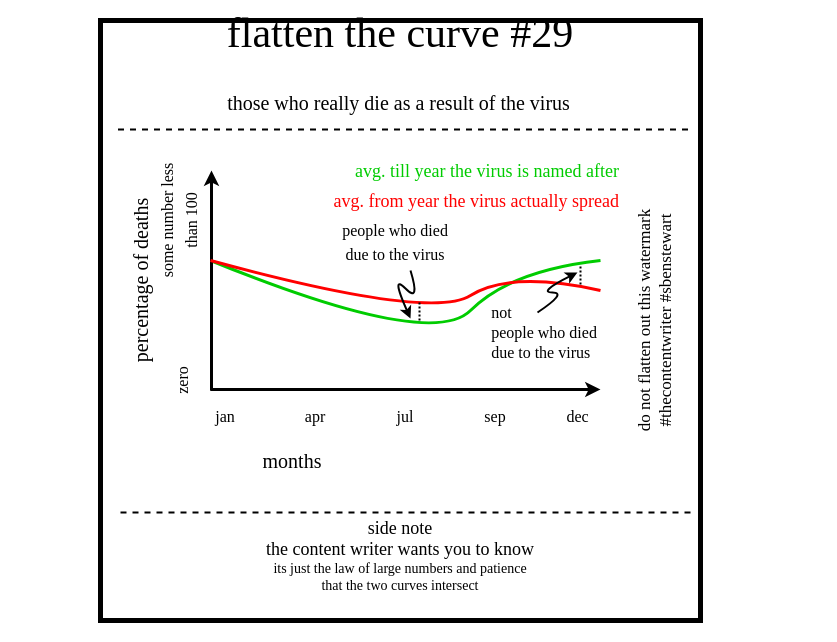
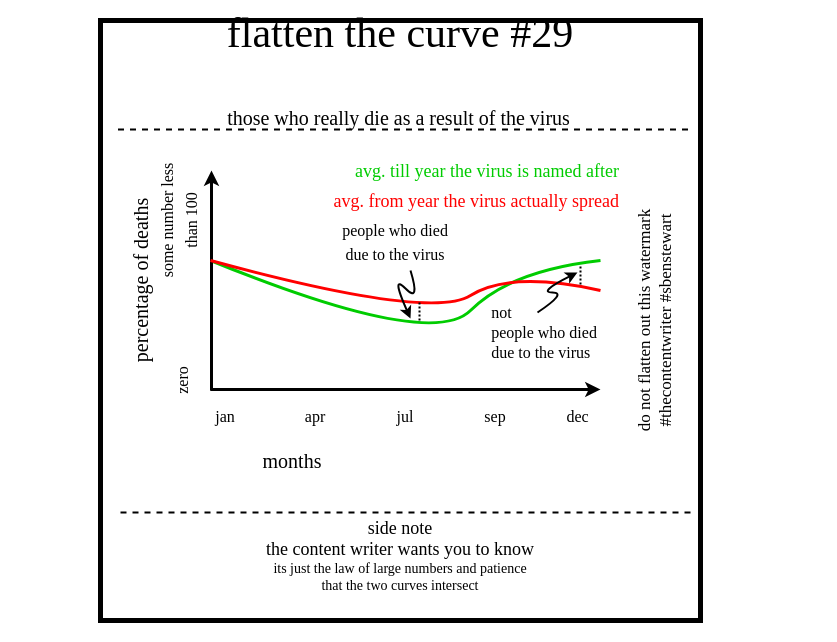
  <mxCell id="0" />
  <mxCell id="1" parent="0" />
  <mxCell id="2" value="" style="whiteSpace=wrap;html=1;aspect=fixed;strokeWidth=5;fillColor=none;fontFamily=xkcd;" parent="1" vertex="1"><mxGeometry x="100" y="20" width="600" height="600" as="geometry" /></mxCell>
  <mxCell id="3" value="&lt;font&gt;&lt;font style=&quot;font-size: 42px&quot;&gt;flatten the curve #29&lt;/font&gt;&lt;br&gt;&lt;/font&gt;" style="text;html=1;strokeColor=none;fillColor=none;align=center;verticalAlign=middle;whiteSpace=wrap;rounded=0;fontFamily=xkcd;" parent="1" vertex="1"><mxGeometry x="115" y="23" width="570" height="20" as="geometry" /></mxCell>
- <mxCell id="4" value="&lt;font&gt;&lt;span style=&quot;font-size: 20px&quot;&gt;those who really die as a result of the virus&lt;/span&gt;&lt;br&gt;&lt;/font&gt;" style="text;html=1;strokeColor=none;fillColor=none;align=center;verticalAlign=middle;whiteSpace=wrap;rounded=0;fontFamily=xkcd;" parent="1" vertex="1"><mxGeometry x="139.25" y="92" width="518.5" height="20" as="geometry" /></mxCell>
+ <mxCell id="4" value="&lt;font&gt;&lt;span style=&quot;font-size: 20px&quot;&gt;those who really die as a result of the virus&lt;/span&gt;&lt;br&gt;&lt;/font&gt;" style="text;html=1;strokeColor=none;fillColor=none;align=center;verticalAlign=middle;whiteSpace=wrap;rounded=0;fontFamily=xkcd;" parent="1" vertex="1"><mxGeometry x="139.25" y="107" width="518.5" height="20" as="geometry" /></mxCell>
  <mxCell id="5" value="" style="endArrow=none;dashed=1;html=1;strokeWidth=2;" parent="1" edge="1"><mxGeometry width="50" height="50" relative="1" as="geometry"><mxPoint x="687.5" y="129" as="sourcePoint" /><mxPoint x="112.5" y="129" as="targetPoint" /></mxGeometry></mxCell>
  <mxCell id="6" value="" style="endArrow=none;dashed=1;html=1;strokeWidth=2;" parent="1" edge="1"><mxGeometry width="50" height="50" relative="1" as="geometry"><mxPoint x="690" y="512" as="sourcePoint" /><mxPoint x="115" y="512" as="targetPoint" /></mxGeometry></mxCell>
  <mxCell id="7" value="&lt;font style=&quot;font-size: 14px&quot;&gt;&lt;span style=&quot;font-size: 18px&quot;&gt;side note&lt;br&gt;the content writer wants you to know&lt;br&gt;&lt;/span&gt;its just the law of large numbers and patience&lt;br&gt;that the two curves intersect&lt;br&gt;&lt;br&gt;&lt;/font&gt;" style="text;html=1;strokeColor=none;fillColor=none;align=center;verticalAlign=middle;whiteSpace=wrap;rounded=0;fontFamily=xkcd;" parent="1" vertex="1"><mxGeometry x="100" y="524" width="600" height="80" as="geometry" /></mxCell>
  <mxCell id="8" style="edgeStyle=orthogonalEdgeStyle;rounded=0;orthogonalLoop=1;jettySize=auto;html=1;exitX=0.5;exitY=1;exitDx=0;exitDy=0;strokeWidth=2;" parent="1" edge="1"><mxGeometry relative="1" as="geometry"><mxPoint x="551" y="381" as="sourcePoint" /><mxPoint x="551" y="381" as="targetPoint" /></mxGeometry></mxCell>
  <mxCell id="9" value="&lt;font style=&quot;font-size: 17px&quot;&gt;&lt;font style=&quot;font-size: 17px&quot;&gt;do not flatten out this watermark&lt;br&gt;&lt;/font&gt;#thecontentwriter #sbenstewart&lt;br&gt;&lt;/font&gt;" style="text;html=1;strokeColor=none;fillColor=none;align=center;verticalAlign=middle;whiteSpace=wrap;rounded=0;rotation=-90;fontFamily=xkcd;" parent="1" vertex="1"><mxGeometry x="495" y="310" width="320" height="20" as="geometry" /></mxCell>
  <mxCell id="10" value="percentage of deaths" style="text;html=1;strokeColor=none;fillColor=none;align=center;verticalAlign=middle;whiteSpace=wrap;rounded=0;fontFamily=xkcd;rotation=-90;fontSize=20;" parent="1" vertex="1"><mxGeometry x="20" y="270" width="240" height="20" as="geometry" /></mxCell>
  <mxCell id="11" value="&lt;font style=&quot;font-size: 20px&quot;&gt;months&lt;/font&gt;" style="text;html=1;strokeColor=none;fillColor=none;align=center;verticalAlign=middle;whiteSpace=wrap;rounded=0;fontFamily=xkcd;rotation=0;fontSize=20;" parent="1" vertex="1"><mxGeometry x="154" y="450" width="276" height="20" as="geometry" /></mxCell>
  <mxCell id="12" value="&lt;font style=&quot;font-size: 16px&quot;&gt;jan&lt;br&gt;&lt;/font&gt;" style="text;html=1;strokeColor=none;fillColor=none;align=center;verticalAlign=middle;whiteSpace=wrap;rounded=0;fontFamily=xkcd;rotation=0;fontSize=20;" parent="1" vertex="1"><mxGeometry x="190" y="404" width="70" height="20" as="geometry" /></mxCell>
  <mxCell id="13" value="" style="endArrow=classic;html=1;strokeWidth=3;" parent="1" edge="1"><mxGeometry width="50" height="50" relative="1" as="geometry"><mxPoint x="210" y="389" as="sourcePoint" /><mxPoint x="600" y="389" as="targetPoint" /></mxGeometry></mxCell>
  <mxCell id="14" value="&lt;span style=&quot;font-size: 16px&quot;&gt;dec&lt;/span&gt;" style="text;html=1;strokeColor=none;fillColor=none;align=center;verticalAlign=middle;whiteSpace=wrap;rounded=0;fontFamily=xkcd;rotation=0;fontSize=20;" parent="1" vertex="1"><mxGeometry x="550" y="404" width="55" height="20" as="geometry" /></mxCell>
  <mxCell id="15" value="&lt;font style=&quot;font-size: 18px&quot; color=&quot;#00cc00&quot;&gt;avg. till year the virus is named after&lt;/font&gt;" style="text;html=1;strokeColor=none;fillColor=none;align=right;verticalAlign=middle;whiteSpace=wrap;rounded=0;fontFamily=xkcd;rotation=0;fontSize=20;" parent="1" vertex="1"><mxGeometry x="220" y="160" width="401.38" height="20" as="geometry" /></mxCell>
  <mxCell id="16" value="&lt;font style=&quot;font-size: 16px&quot;&gt;zero&lt;br&gt;&lt;/font&gt;" style="text;html=1;strokeColor=none;fillColor=none;align=center;verticalAlign=middle;whiteSpace=wrap;rounded=0;fontFamily=xkcd;rotation=-90;fontSize=20;" parent="1" vertex="1"><mxGeometry x="130" y="370" width="100" height="20" as="geometry" /></mxCell>
  <mxCell id="17" value="&lt;font style=&quot;font-size: 16px&quot;&gt;jul&lt;br&gt;&lt;/font&gt;" style="text;html=1;strokeColor=none;fillColor=none;align=center;verticalAlign=middle;whiteSpace=wrap;rounded=0;fontFamily=xkcd;rotation=0;fontSize=20;" vertex="1" parent="1"><mxGeometry x="370" y="404" width="70" height="20" as="geometry" /></mxCell>
  <mxCell id="18" value="&lt;font style=&quot;font-size: 16px&quot;&gt;apr&lt;br&gt;&lt;/font&gt;" style="text;html=1;strokeColor=none;fillColor=none;align=center;verticalAlign=middle;whiteSpace=wrap;rounded=0;fontFamily=xkcd;rotation=0;fontSize=20;" vertex="1" parent="1"><mxGeometry x="280" y="404" width="70" height="20" as="geometry" /></mxCell>
  <mxCell id="19" value="&lt;font style=&quot;font-size: 16px&quot;&gt;sep&lt;br&gt;&lt;/font&gt;" style="text;html=1;strokeColor=none;fillColor=none;align=center;verticalAlign=middle;whiteSpace=wrap;rounded=0;fontFamily=xkcd;rotation=0;fontSize=20;" vertex="1" parent="1"><mxGeometry x="460" y="404" width="70" height="20" as="geometry" /></mxCell>
  <mxCell id="20" value="" style="curved=1;endArrow=none;html=1;strokeWidth=3;strokeColor=#00CC00;endFill=0;" edge="1" parent="1"><mxGeometry width="50" height="50" relative="1" as="geometry"><mxPoint x="210" y="260" as="sourcePoint" /><mxPoint x="600" y="260" as="targetPoint" /><Array as="points"><mxPoint x="430" y="350" /><mxPoint x="510" y="270" /></Array></mxGeometry></mxCell>
  <mxCell id="21" value="" style="endArrow=classic;html=1;strokeWidth=3;startArrow=none;startFill=0;" parent="1" edge="1"><mxGeometry width="50" height="50" relative="1" as="geometry"><mxPoint x="211" y="390" as="sourcePoint" /><mxPoint x="211" y="170" as="targetPoint" /></mxGeometry></mxCell>
  <mxCell id="22" value="" style="curved=1;endArrow=none;html=1;strokeWidth=3;strokeColor=#FF0000;endFill=0;" edge="1" parent="1"><mxGeometry width="50" height="50" relative="1" as="geometry"><mxPoint x="210" y="260" as="sourcePoint" /><mxPoint x="600" y="290" as="targetPoint" /><Array as="points"><mxPoint x="430" y="320" /><mxPoint x="510" y="270" /></Array></mxGeometry></mxCell>
  <mxCell id="23" value="&lt;font style=&quot;font-size: 18px&quot; color=&quot;#ff0000&quot;&gt;avg. from year the virus actually spread&lt;/font&gt;" style="text;html=1;strokeColor=none;fillColor=none;align=right;verticalAlign=middle;whiteSpace=wrap;rounded=0;fontFamily=xkcd;rotation=0;fontSize=20;" vertex="1" parent="1"><mxGeometry x="190" y="190" width="431.38" height="20" as="geometry" /></mxCell>
  <mxCell id="24" value="" style="curved=1;endArrow=classic;html=1;strokeColor=#000000;strokeWidth=2;" edge="1" parent="1"><mxGeometry width="50" height="50" relative="1" as="geometry"><mxPoint x="410" y="270" as="sourcePoint" /><mxPoint x="410" y="318" as="targetPoint" /><Array as="points"><mxPoint x="420" y="303" /><mxPoint x="390" y="273" /></Array></mxGeometry></mxCell>
  <mxCell id="25" value="&lt;font style=&quot;font-size: 16px&quot;&gt;people who died &lt;br&gt;due to the virus&lt;br&gt;&lt;/font&gt;" style="text;html=1;strokeColor=none;fillColor=none;align=center;verticalAlign=middle;whiteSpace=wrap;rounded=0;fontFamily=xkcd;rotation=0;fontSize=20;" vertex="1" parent="1"><mxGeometry x="310" y="230" width="170" height="20" as="geometry" /></mxCell>
  <mxCell id="26" value="&lt;div style=&quot;text-align: left&quot;&gt;&lt;span style=&quot;font-size: 16px&quot;&gt;not&amp;nbsp;&lt;/span&gt;&lt;/div&gt;&lt;font style=&quot;font-size: 16px&quot;&gt;&lt;div style=&quot;text-align: left&quot;&gt;&lt;span&gt;people who died&amp;nbsp;&lt;/span&gt;&lt;/div&gt;&lt;div style=&quot;text-align: left&quot;&gt;&lt;span&gt;due to the virus&lt;/span&gt;&lt;/div&gt;&lt;/font&gt;" style="text;html=1;strokeColor=none;fillColor=none;align=center;verticalAlign=middle;whiteSpace=wrap;rounded=0;fontFamily=xkcd;rotation=0;fontSize=20;" vertex="1" parent="1"><mxGeometry x="471.38" y="320" width="150" height="20" as="geometry" /></mxCell>
  <mxCell id="27" value="" style="curved=1;endArrow=classic;html=1;strokeColor=#000000;strokeWidth=2;" edge="1" parent="1"><mxGeometry width="50" height="50" relative="1" as="geometry"><mxPoint x="537" y="312" as="sourcePoint" /><mxPoint x="577" y="272" as="targetPoint" /><Array as="points"><mxPoint x="567" y="292" /><mxPoint x="537" y="292" /></Array></mxGeometry></mxCell>
  <mxCell id="28" value="" style="endArrow=none;dashed=1;html=1;strokeColor=#000000;strokeWidth=2;dashPattern=1 1;" edge="1" parent="1"><mxGeometry width="50" height="50" relative="1" as="geometry"><mxPoint x="419" y="320" as="sourcePoint" /><mxPoint x="419" y="300" as="targetPoint" /></mxGeometry></mxCell>
  <mxCell id="29" value="" style="endArrow=none;dashed=1;html=1;strokeColor=#000000;strokeWidth=2;dashPattern=1 1;" edge="1" parent="1"><mxGeometry width="50" height="50" relative="1" as="geometry"><mxPoint x="580" y="284" as="sourcePoint" /><mxPoint x="580" y="264" as="targetPoint" /></mxGeometry></mxCell>
  <mxCell id="30" value="&lt;font style=&quot;font-size: 16px&quot;&gt;some number less than 100&lt;br&gt;&lt;/font&gt;" style="text;html=1;strokeColor=none;fillColor=none;align=center;verticalAlign=middle;whiteSpace=wrap;rounded=0;fontFamily=xkcd;rotation=-90;fontSize=20;" vertex="1" parent="1"><mxGeometry x="107" y="210" width="140" height="20" as="geometry" /></mxCell>
  <mxCell id="31" style="edgeStyle=orthogonalEdgeStyle;rounded=0;orthogonalLoop=1;jettySize=auto;html=1;exitX=0.5;exitY=1;exitDx=0;exitDy=0;dashed=1;dashPattern=1 1;endArrow=none;endFill=0;strokeColor=#000000;strokeWidth=2;" edge="1" parent="1" source="23" target="23"><mxGeometry relative="1" as="geometry" /></mxCell>
